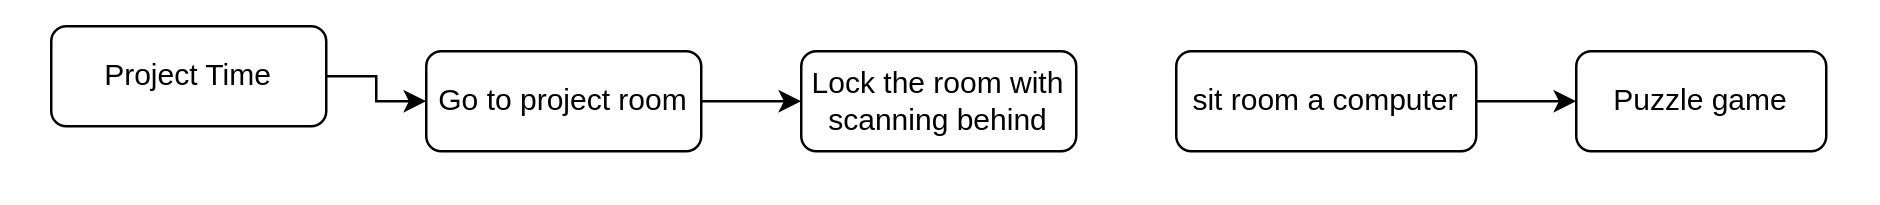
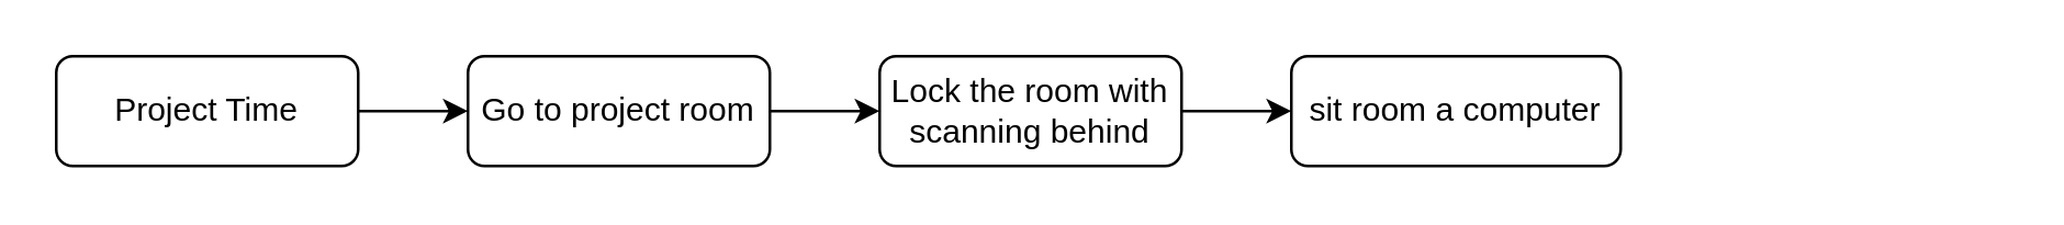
  <mxCell id="0" />
  <mxCell id="1" parent="0" />
  <mxCell id="2" value="" style="edgeStyle=orthogonalEdgeStyle;rounded=0;orthogonalLoop=1;jettySize=auto;html=1;" edge="1" parent="1" source="3" target="10"><mxGeometry relative="1" as="geometry" /></mxCell>
- <mxCell id="3" value="Project Time" style="rounded=1;whiteSpace=wrap;html=1;sketch=0;" parent="1" vertex="1"><mxGeometry x="20" y="10" width="110" height="40" as="geometry" /></mxCell>
+ <mxCell id="3" value="Project Time" style="rounded=1;whiteSpace=wrap;html=1;sketch=0;" parent="1" vertex="1"><mxGeometry x="20" y="20" width="110" height="40" as="geometry" /></mxCell>
+ <mxCell id="4" value="" style="edgeStyle=orthogonalEdgeStyle;rounded=0;orthogonalLoop=1;jettySize=auto;html=1;" edge="1" parent="1" source="5" target="7"><mxGeometry relative="1" as="geometry" /></mxCell>
  <mxCell id="5" value="Lock the room with scanning behind" style="rounded=1;whiteSpace=wrap;html=1;sketch=0;" parent="1" vertex="1"><mxGeometry x="320" y="20" width="110" height="40" as="geometry" /></mxCell>
- <mxCell id="6" value="" style="edgeStyle=orthogonalEdgeStyle;rounded=0;orthogonalLoop=1;jettySize=auto;html=1;" edge="1" parent="1" source="7" target="8"><mxGeometry relative="1" as="geometry" /></mxCell>
  <mxCell id="7" value="sit room a computer" style="rounded=1;whiteSpace=wrap;html=1;sketch=0;" parent="1" vertex="1"><mxGeometry x="470" y="20" width="120" height="40" as="geometry" /></mxCell>
- <mxCell id="8" value="Puzzle game" style="rounded=1;whiteSpace=wrap;html=1;sketch=0;" parent="1" vertex="1"><mxGeometry x="630" y="20" width="100" height="40" as="geometry" /></mxCell>
  <mxCell id="9" value="" style="edgeStyle=orthogonalEdgeStyle;rounded=0;orthogonalLoop=1;jettySize=auto;html=1;" edge="1" parent="1" source="10" target="5"><mxGeometry relative="1" as="geometry" /></mxCell>
  <mxCell id="10" value="Go to project room" style="rounded=1;whiteSpace=wrap;html=1;sketch=0;" parent="1" vertex="1"><mxGeometry x="170" y="20" width="110" height="40" as="geometry" /></mxCell>
